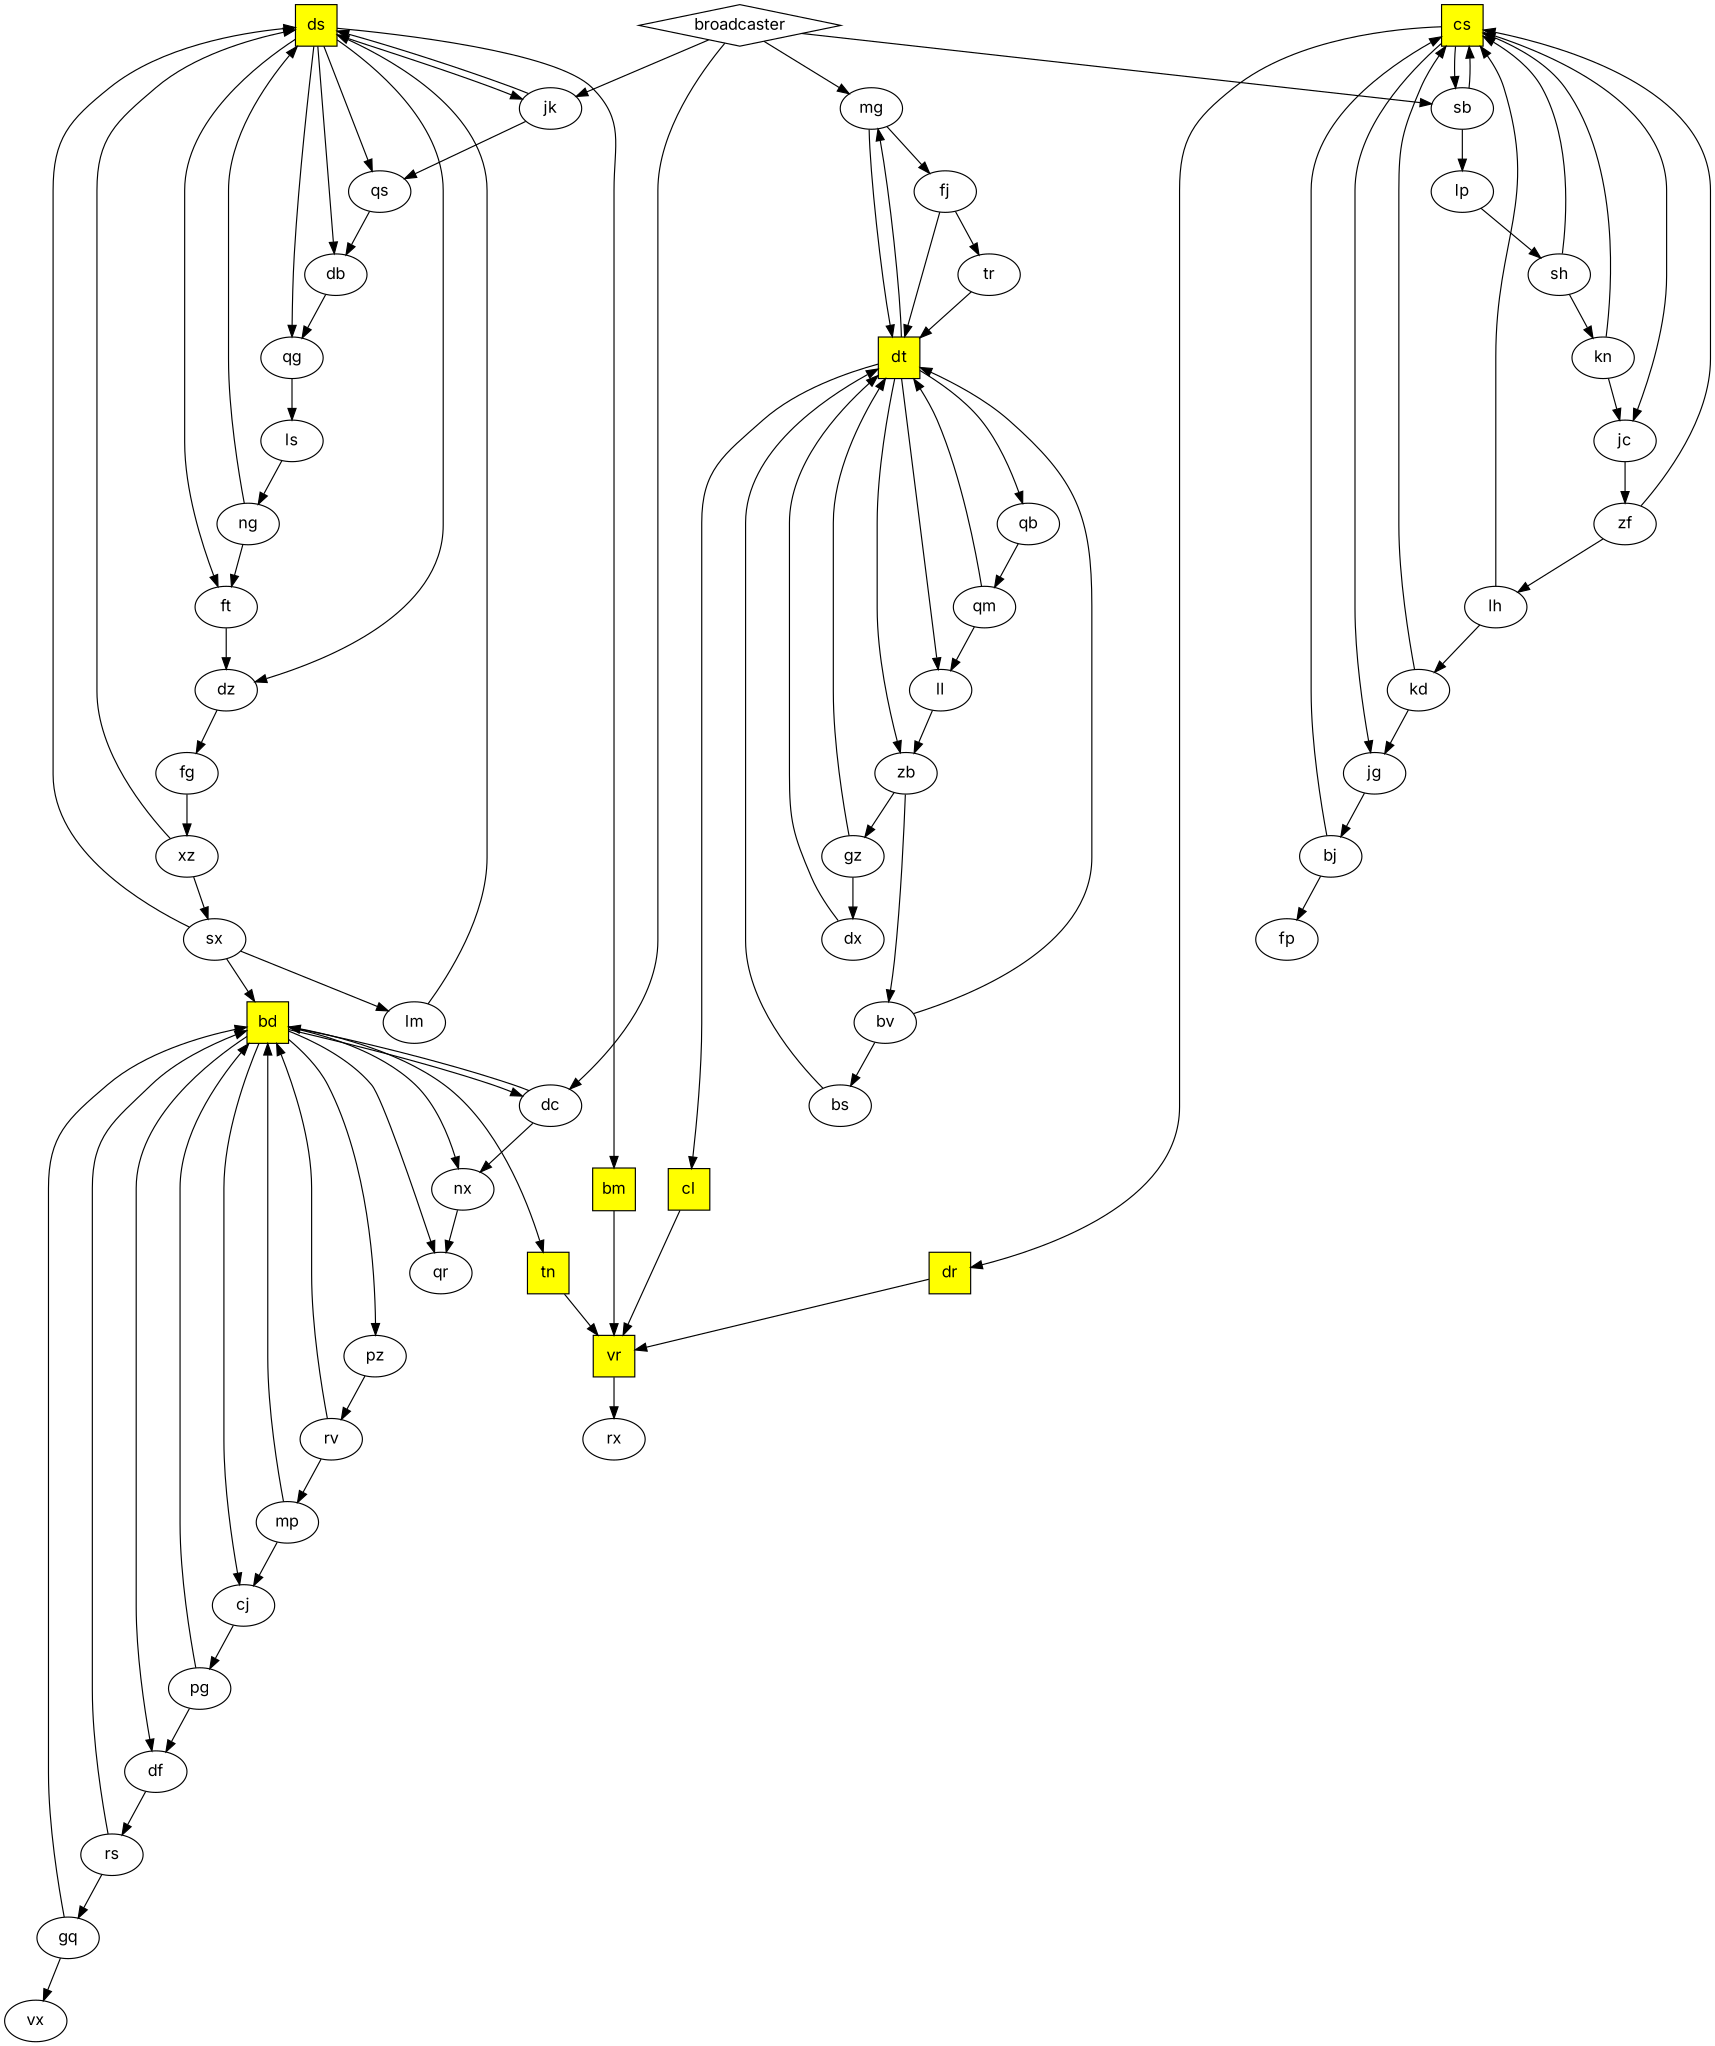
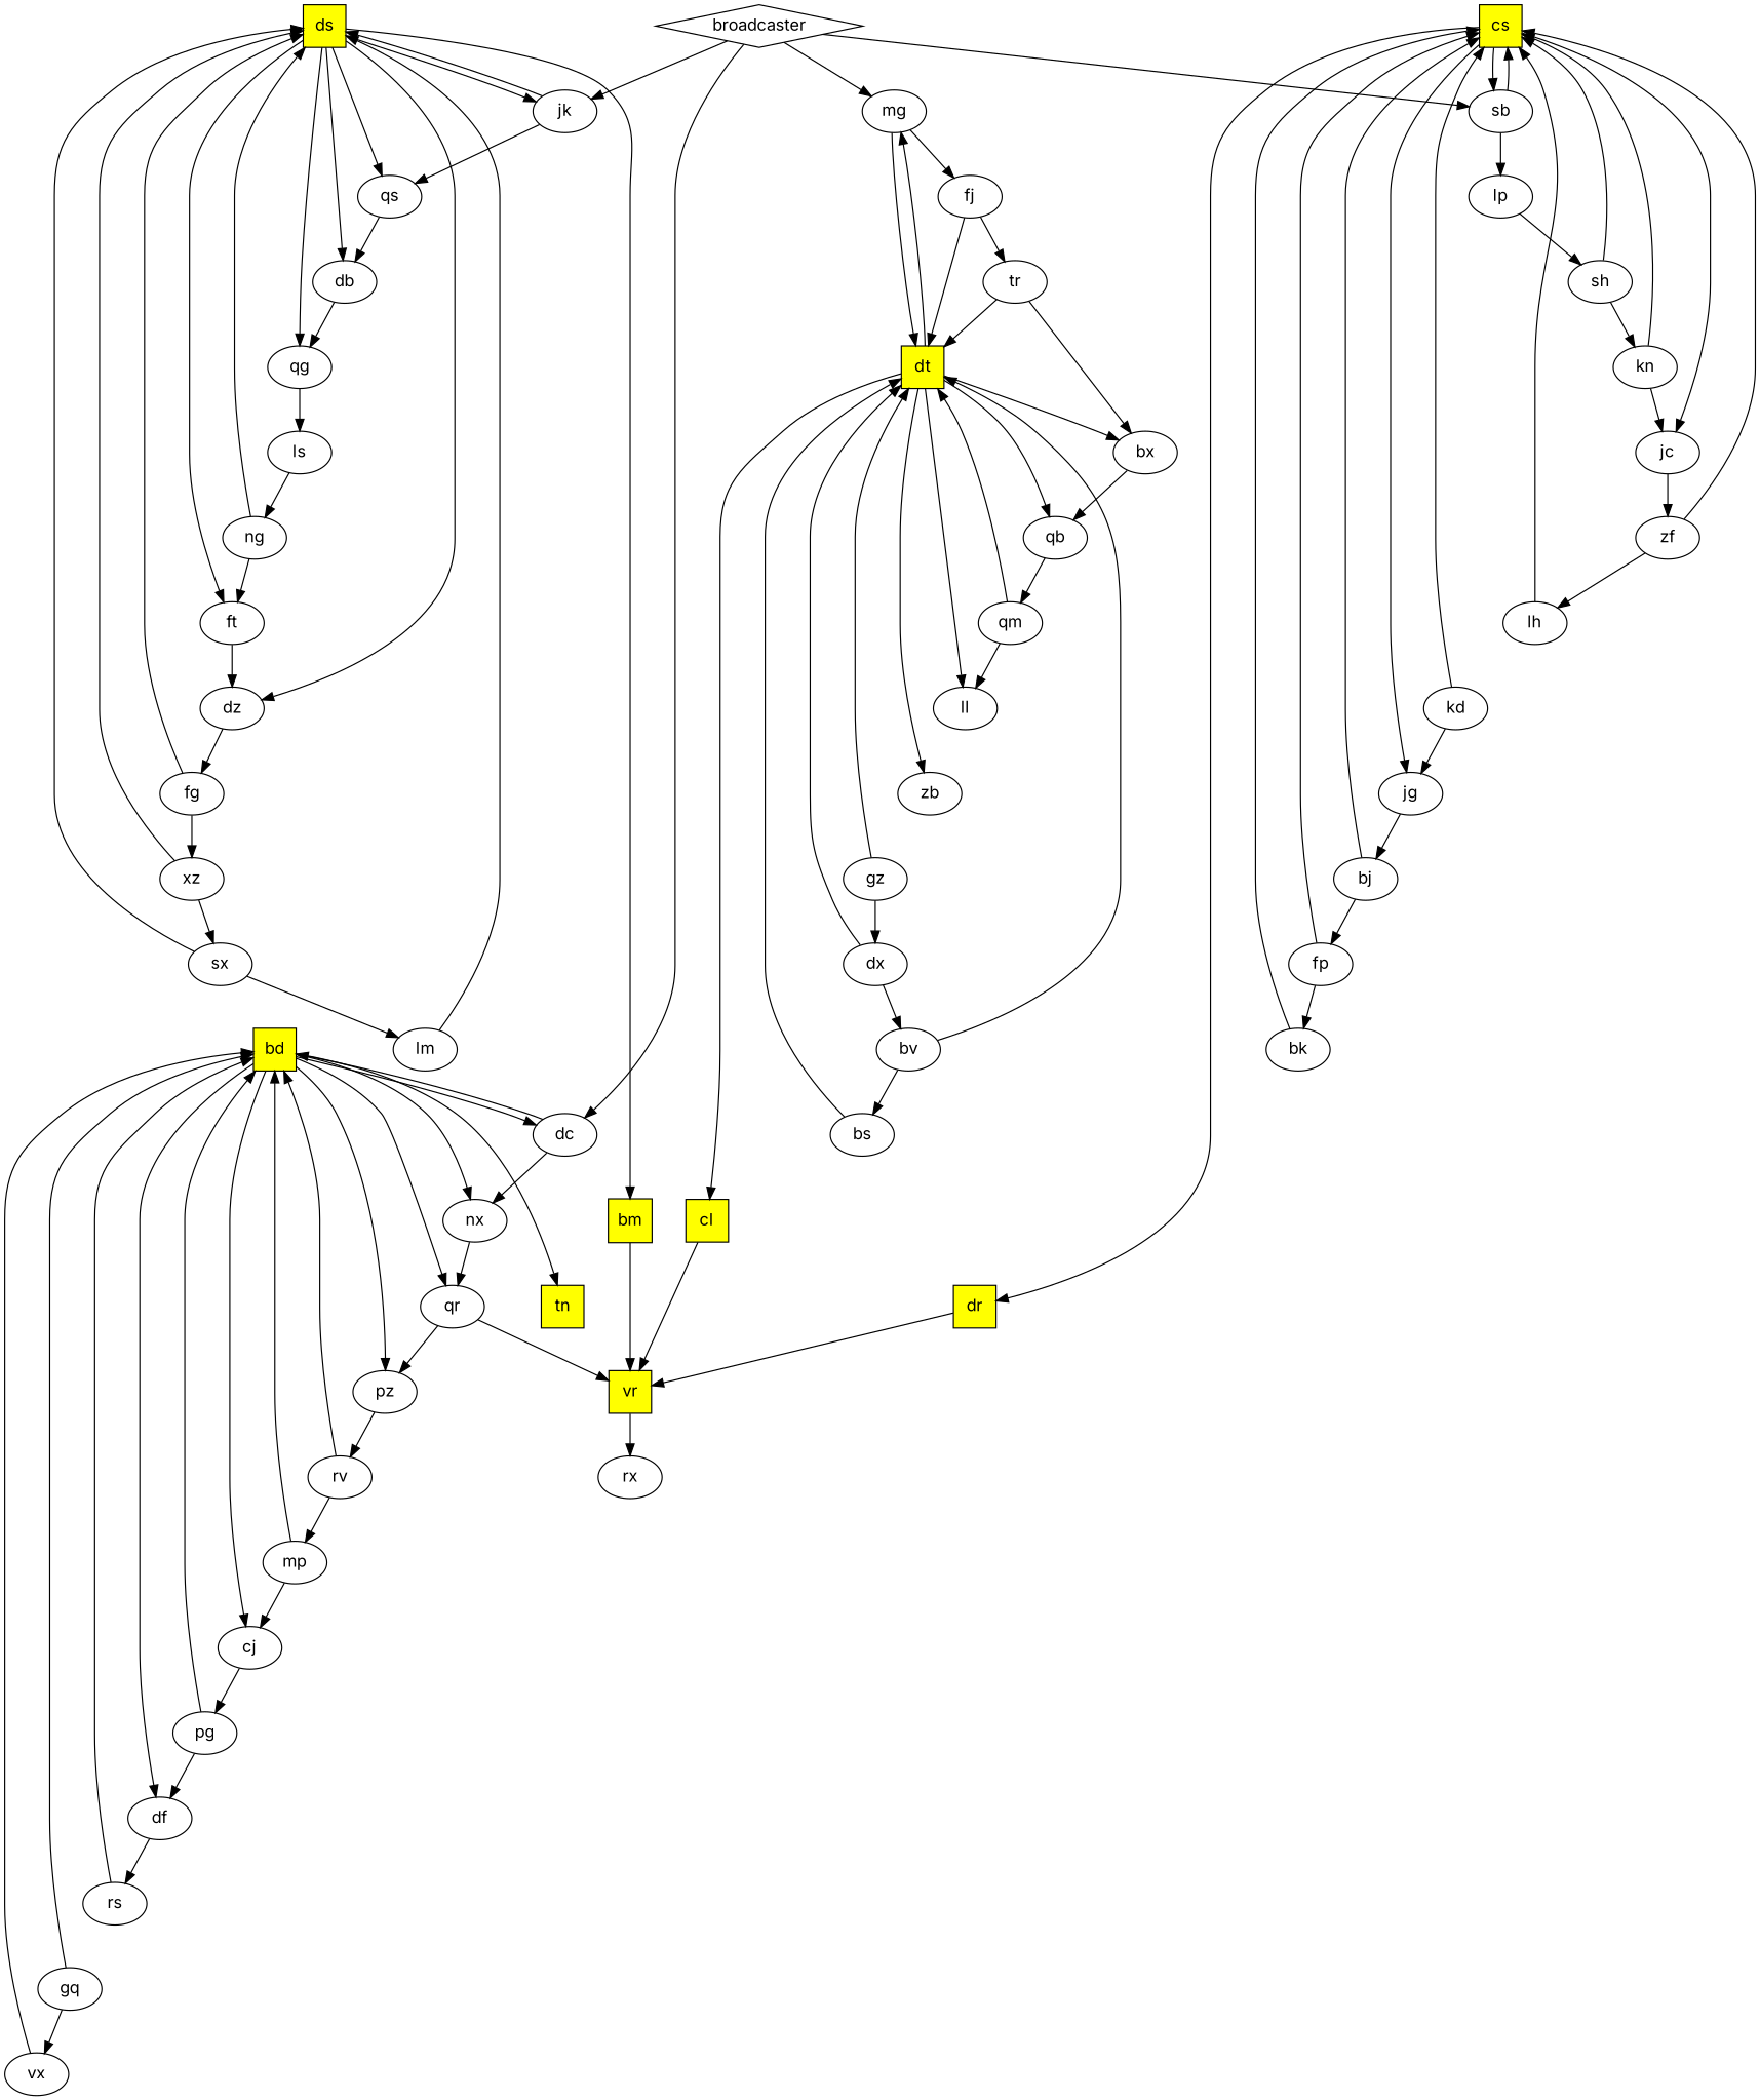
  digraph {
    fontname=Inter
    node [fontname=Inter]
    edge [fontname=Inter]
    ds [fillcolor=yellow shape=square style=filled]
    qg
    db
    bm [fillcolor=yellow shape=square style=filled]
    ft
    jk
    qs
    dz
    ls
    vr [fillcolor=yellow shape=square style=filled]
    fg
    ng
    rx
    xz
    cj
    pg
    bd [fillcolor=yellow shape=square style=filled]
    df
    nx
    qr
    pz
    dc
    tn [fillcolor=yellow shape=square style=filled]
    rs
    sx
    lm
    cs [fillcolor=yellow shape=square style=filled]
    jg
    jc
    sb
    dr [fillcolor=yellow shape=square style=filled]
    kd
    bj
    zf
    lp
    sh
    fp
    rv
    dt [fillcolor=yellow shape=square style=filled]
+   bx
    mg
    qb
    cl [fillcolor=yellow shape=square style=filled]
    zb
    ll
    fj
    qm
    gz
    tr
    dx
    vx
    mp
    bv
    bs
    kn
    lh
    broadcaster [shape=diamond]
    gq
+   bk
    ds -> qg
    ds -> db
    ds -> bm
    ds -> ft
    ds -> jk
    ds -> qs
    ds -> dz
    qg -> ls
    db -> qg
    bm -> vr
    ft -> dz
    jk -> ds
    jk -> qs
    qs -> db
    dz -> fg
    ls -> ng
    vr -> rx
+   fg -> ds
    fg -> xz
    ng -> ds
    ng -> ft
    xz -> ds
    xz -> sx
    cj -> pg
    pg -> bd
    pg -> df
    bd -> cj
    bd -> df
    bd -> nx
    bd -> qr
    bd -> pz
    bd -> dc
    bd -> tn
    df -> rs
    nx -> qr
+   qr -> pz
    pz -> rv
    dc -> bd
    dc -> nx
-   tn -> vr
+   qr -> vr
    rs -> bd
-   rs -> gq
    sx -> ds
    sx -> lm
    lm -> ds
    cs -> jg
    cs -> jc
    cs -> sb
    cs -> dr
    jg -> bj
    jc -> zf
    sb -> cs
    sb -> lp
    dr -> vr
    kd -> cs
    kd -> jg
    bj -> cs
    bj -> fp
    zf -> cs
    zf -> lh
    lp -> sh
    sh -> cs
    sh -> kn
+   fp -> cs
+   fp -> bk
    rv -> bd
    rv -> mp
+   dt -> bx
    dt -> mg
    dt -> qb
    dt -> cl
    dt -> zb
    dt -> ll
+   bx -> qb
    mg -> dt
    mg -> fj
    qb -> qm
    cl -> vr
-   zb -> gz
-   ll -> zb
    fj -> dt
    fj -> tr
    qm -> dt
    qm -> ll
    gz -> dt
    gz -> dx
    tr -> dt
+   tr -> bx
    dx -> dt
-   zb -> bv
-   sx -> bd
+   dx -> bv
+   vx -> bd
    mp -> cj
    mp -> bd
    bv -> dt
    bv -> bs
    bs -> dt
    kn -> cs
    kn -> jc
    lh -> cs
-   lh -> kd
    broadcaster -> jk
    broadcaster -> dc
    broadcaster -> sb
    broadcaster -> mg
    gq -> bd
    gq -> vx
+   bk -> cs
  }
